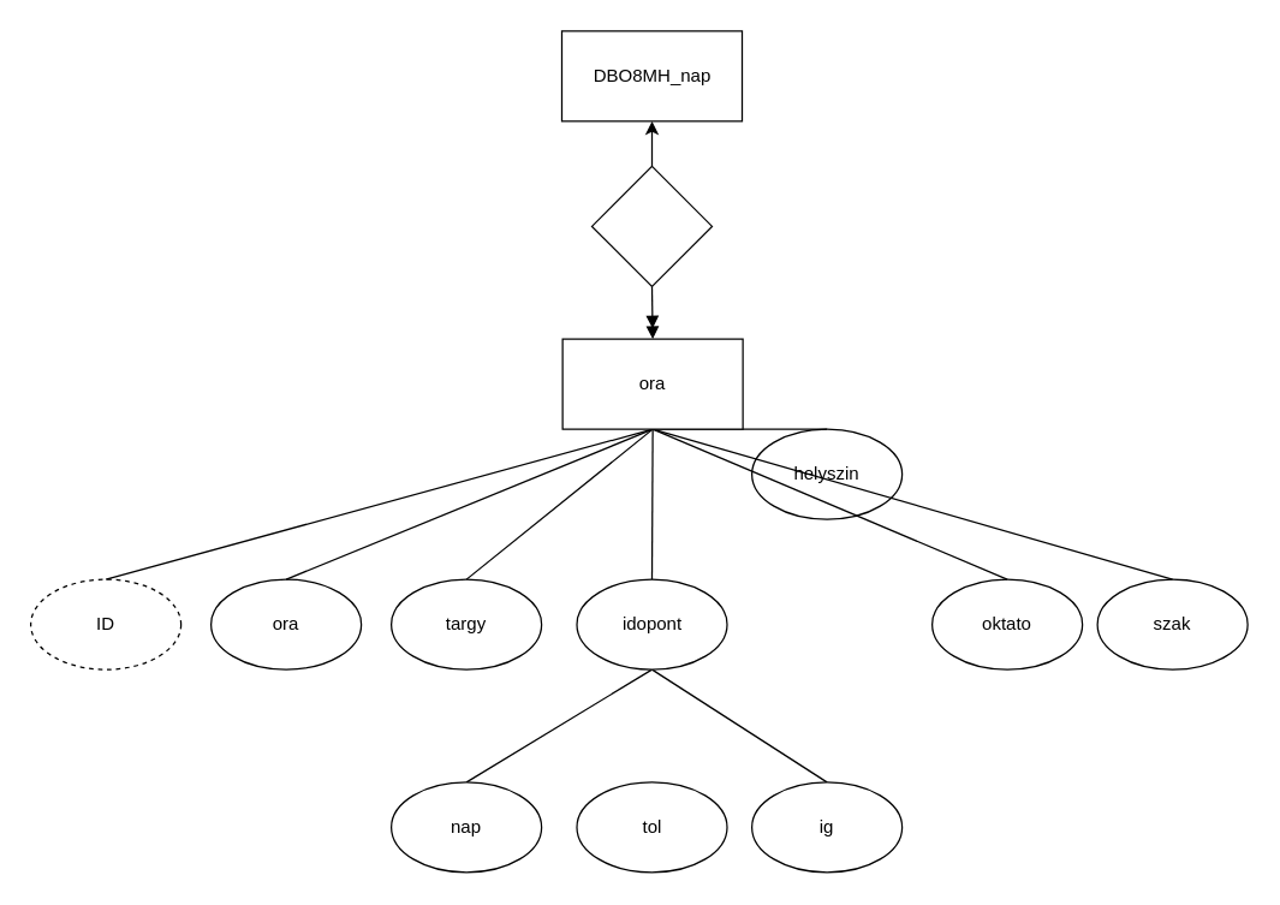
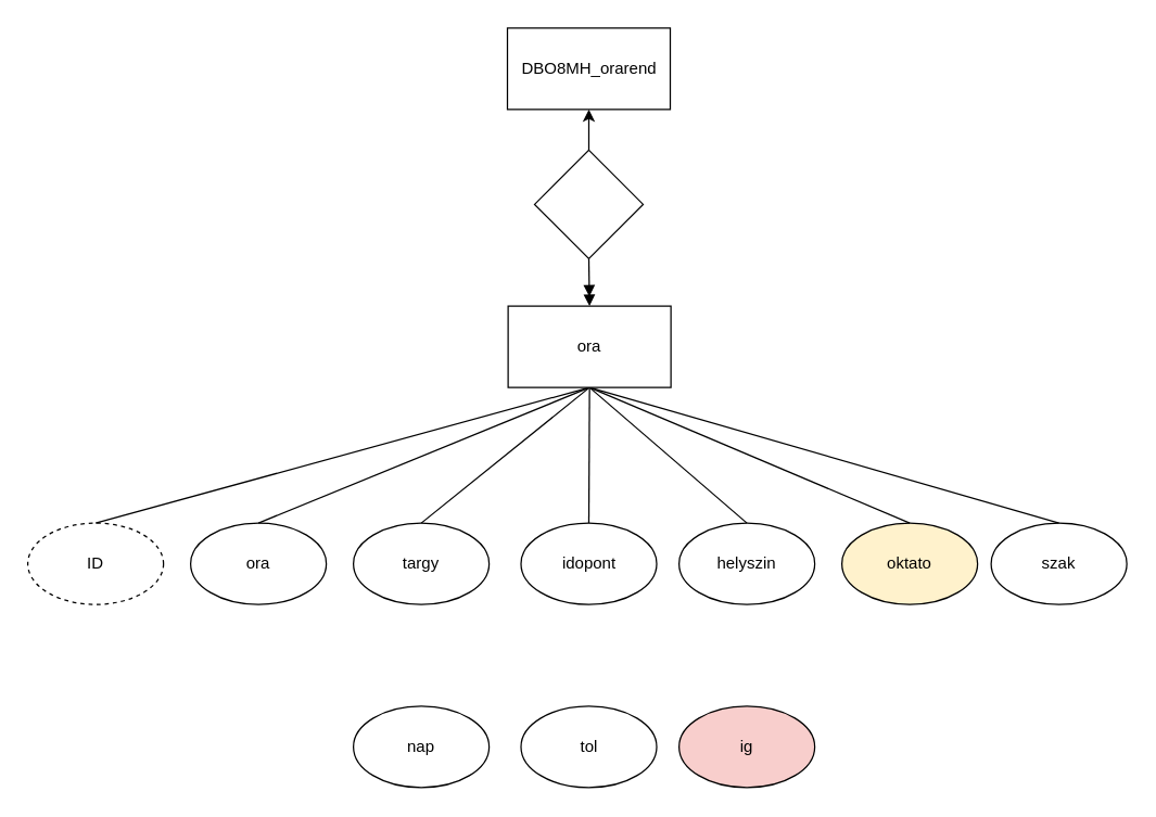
  <mxCell id="0" />
  <mxCell id="1" parent="0" />
- <mxCell id="2" value="DBO8MH_nap" style="rounded=0;whiteSpace=wrap;html=1;" vertex="1" parent="1"><mxGeometry x="373.5" y="20" width="120" height="60" as="geometry" /></mxCell>
+ <mxCell id="2" value="DBO8MH_orarend" style="rounded=0;whiteSpace=wrap;html=1;" vertex="1" parent="1"><mxGeometry x="373.5" y="20" width="120" height="60" as="geometry" /></mxCell>
  <mxCell id="3" value="ID" style="ellipse;whiteSpace=wrap;html=1;dashed=1;" vertex="1" parent="1"><mxGeometry x="20" y="385" width="100" height="60" as="geometry" /></mxCell>
  <mxCell id="4" value="ora" style="ellipse;whiteSpace=wrap;html=1;" vertex="1" parent="1"><mxGeometry x="140" y="385" width="100" height="60" as="geometry" /></mxCell>
  <mxCell id="5" value="targy" style="ellipse;whiteSpace=wrap;html=1;" vertex="1" parent="1"><mxGeometry x="260" y="385" width="100" height="60" as="geometry" /></mxCell>
- <mxCell id="6" style="edgeStyle=none;rounded=0;orthogonalLoop=1;jettySize=auto;html=1;exitX=0.5;exitY=1;exitDx=0;exitDy=0;entryX=0.5;entryY=0;entryDx=0;entryDy=0;endArrow=none;endFill=0;" edge="1" parent="1" source="8" target="23"><mxGeometry relative="1" as="geometry" /></mxCell>
- <mxCell id="7" style="edgeStyle=none;rounded=0;orthogonalLoop=1;jettySize=auto;html=1;exitX=0.5;exitY=1;exitDx=0;exitDy=0;entryX=0.5;entryY=0;entryDx=0;entryDy=0;endArrow=none;endFill=0;" edge="1" parent="1" source="8" target="25"><mxGeometry relative="1" as="geometry" /></mxCell>
  <mxCell id="8" value="idopont" style="ellipse;whiteSpace=wrap;html=1;" vertex="1" parent="1"><mxGeometry x="383.5" y="385" width="100" height="60" as="geometry" /></mxCell>
- <mxCell id="9" value="helyszin" style="ellipse;whiteSpace=wrap;html=1;" vertex="1" parent="1"><mxGeometry x="500" y="285" width="100" height="60" as="geometry" /></mxCell>
- <mxCell id="10" value="oktato" style="ellipse;whiteSpace=wrap;html=1;" vertex="1" parent="1"><mxGeometry x="620" y="385" width="100" height="60" as="geometry" /></mxCell>
+ <mxCell id="9" value="helyszin" style="ellipse;whiteSpace=wrap;html=1;" vertex="1" parent="1"><mxGeometry x="500" y="385" width="100" height="60" as="geometry" /></mxCell>
+ <mxCell id="10" value="oktato" style="ellipse;whiteSpace=wrap;html=1;fillColor=#fff2cc;" vertex="1" parent="1"><mxGeometry x="620" y="385" width="100" height="60" as="geometry" /></mxCell>
  <mxCell id="11" value="szak" style="ellipse;whiteSpace=wrap;html=1;" vertex="1" parent="1"><mxGeometry x="730" y="385" width="100" height="60" as="geometry" /></mxCell>
  <mxCell id="12" style="edgeStyle=none;rounded=0;orthogonalLoop=1;jettySize=auto;html=1;exitX=0.5;exitY=1;exitDx=0;exitDy=0;entryX=0.5;entryY=0;entryDx=0;entryDy=0;endArrow=none;endFill=0;" edge="1" parent="1" source="19" target="3"><mxGeometry relative="1" as="geometry" /></mxCell>
  <mxCell id="13" style="edgeStyle=none;rounded=0;orthogonalLoop=1;jettySize=auto;html=1;exitX=0.5;exitY=1;exitDx=0;exitDy=0;entryX=0.5;entryY=0;entryDx=0;entryDy=0;endArrow=none;endFill=0;" edge="1" parent="1" source="19" target="4"><mxGeometry relative="1" as="geometry" /></mxCell>
  <mxCell id="14" style="edgeStyle=none;rounded=0;orthogonalLoop=1;jettySize=auto;html=1;exitX=0.5;exitY=1;exitDx=0;exitDy=0;entryX=0.5;entryY=0;entryDx=0;entryDy=0;endArrow=none;endFill=0;" edge="1" parent="1" source="19" target="5"><mxGeometry relative="1" as="geometry" /></mxCell>
  <mxCell id="15" style="edgeStyle=none;rounded=0;orthogonalLoop=1;jettySize=auto;html=1;exitX=0.5;exitY=1;exitDx=0;exitDy=0;entryX=0.5;entryY=0;entryDx=0;entryDy=0;endArrow=none;endFill=0;" edge="1" parent="1" source="19" target="8"><mxGeometry relative="1" as="geometry" /></mxCell>
  <mxCell id="16" style="edgeStyle=none;rounded=0;orthogonalLoop=1;jettySize=auto;html=1;exitX=0.5;exitY=1;exitDx=0;exitDy=0;entryX=0.5;entryY=0;entryDx=0;entryDy=0;endArrow=none;endFill=0;" edge="1" parent="1" source="19" target="9"><mxGeometry relative="1" as="geometry" /></mxCell>
  <mxCell id="17" style="edgeStyle=none;rounded=0;orthogonalLoop=1;jettySize=auto;html=1;exitX=0.5;exitY=1;exitDx=0;exitDy=0;entryX=0.5;entryY=0;entryDx=0;entryDy=0;endArrow=none;endFill=0;" edge="1" parent="1" source="19" target="10"><mxGeometry relative="1" as="geometry" /></mxCell>
  <mxCell id="18" style="edgeStyle=none;rounded=0;orthogonalLoop=1;jettySize=auto;html=1;exitX=0.5;exitY=1;exitDx=0;exitDy=0;entryX=0.5;entryY=0;entryDx=0;entryDy=0;endArrow=none;endFill=0;" edge="1" parent="1" source="19" target="11"><mxGeometry relative="1" as="geometry" /></mxCell>
  <mxCell id="19" value="ora" style="rounded=0;whiteSpace=wrap;html=1;" vertex="1" parent="1"><mxGeometry x="374" y="225" width="120" height="60" as="geometry" /></mxCell>
  <mxCell id="20" style="edgeStyle=orthogonalEdgeStyle;rounded=0;orthogonalLoop=1;jettySize=auto;html=1;exitX=0.5;exitY=1;exitDx=0;exitDy=0;entryX=0.5;entryY=0;entryDx=0;entryDy=0;endArrow=doubleBlock;endFill=1;" edge="1" parent="1" source="22" target="19"><mxGeometry relative="1" as="geometry" /></mxCell>
  <mxCell id="21" style="edgeStyle=none;rounded=0;orthogonalLoop=1;jettySize=auto;html=1;exitX=0.5;exitY=0;exitDx=0;exitDy=0;entryX=0.5;entryY=1;entryDx=0;entryDy=0;" edge="1" parent="1" source="22" target="2"><mxGeometry relative="1" as="geometry" /></mxCell>
  <mxCell id="22" value="" style="rhombus;whiteSpace=wrap;html=1;" vertex="1" parent="1"><mxGeometry x="393.5" y="110" width="80" height="80" as="geometry" /></mxCell>
  <mxCell id="23" value="nap" style="ellipse;whiteSpace=wrap;html=1;" vertex="1" parent="1"><mxGeometry x="260" y="520" width="100" height="60" as="geometry" /></mxCell>
  <mxCell id="24" value="tol" style="ellipse;whiteSpace=wrap;html=1;" vertex="1" parent="1"><mxGeometry x="383.5" y="520" width="100" height="60" as="geometry" /></mxCell>
- <mxCell id="25" value="ig" style="ellipse;whiteSpace=wrap;html=1;" vertex="1" parent="1"><mxGeometry x="500" y="520" width="100" height="60" as="geometry" /></mxCell>
+ <mxCell id="25" value="ig" style="ellipse;whiteSpace=wrap;html=1;fillColor=#f8cecc;" vertex="1" parent="1"><mxGeometry x="500" y="520" width="100" height="60" as="geometry" /></mxCell>
